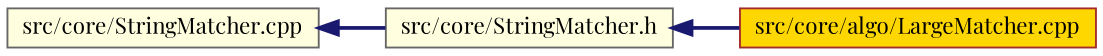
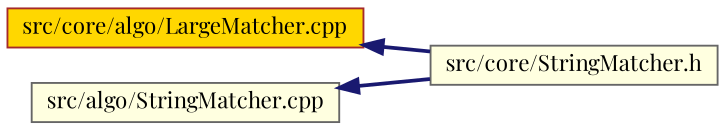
  digraph {
    fontname="Playfair Display"
    rankdir=LR
    node [color=gray40 fillcolor=lightyellow fontname="Playfair Display" fontsize=12 shape=record style=filled]
    edge [color=midnightblue dir=back fontname="Playfair Display" fontsize=12 labelfontname=Helvetica labelfontsize=12 style=bold]
    n1 [fontcolor=black height=0.2 label="src/core/StringMatcher.h" width=0.4]
    n2 [color=brown fillcolor=gold height=0.2 label="src/core/algo/LargeMatcher.cpp" width=0.4]
-   n3 [height=0.2 label="src/core/StringMatcher.cpp" width=0.4]
-   n1 -> n2
+   n3 [height=0.2 label="src/algo/StringMatcher.cpp" width=0.4]
+   n2 -> n1
    n3 -> n1
  }
